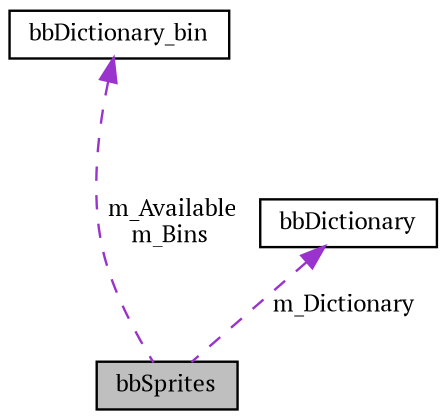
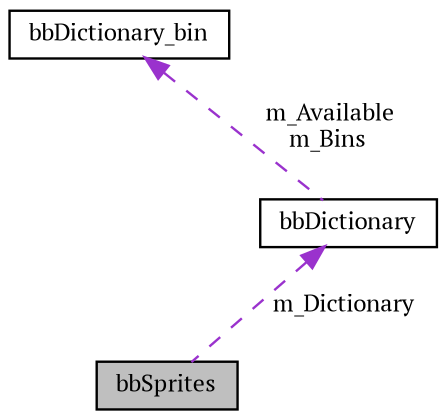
  digraph {
    fontname="PT Serif"
    node [color=black fillcolor=white fontname="PT Serif" fontsize=10 shape=record style=filled]
    edge [color=darkorchid3 dir=back fontname="PT Serif" fontsize=10 labelfontname=Helvetica labelfontsize=10 style=dashed]
    n1 [fillcolor=grey75 fontcolor=black height=0.2 label=bbSprites width=0.4]
    n2 [height=0.2 label=bbDictionary width=0.4]
    n3 [height=0.2 label=bbDictionary_bin width=0.4]
    n2 -> n1 [label=" m_Dictionary"]
-   n3 -> n1 [label=" m_Available\nm_Bins"]
+   n3 -> n2 [label=" m_Available\nm_Bins"]
  }
